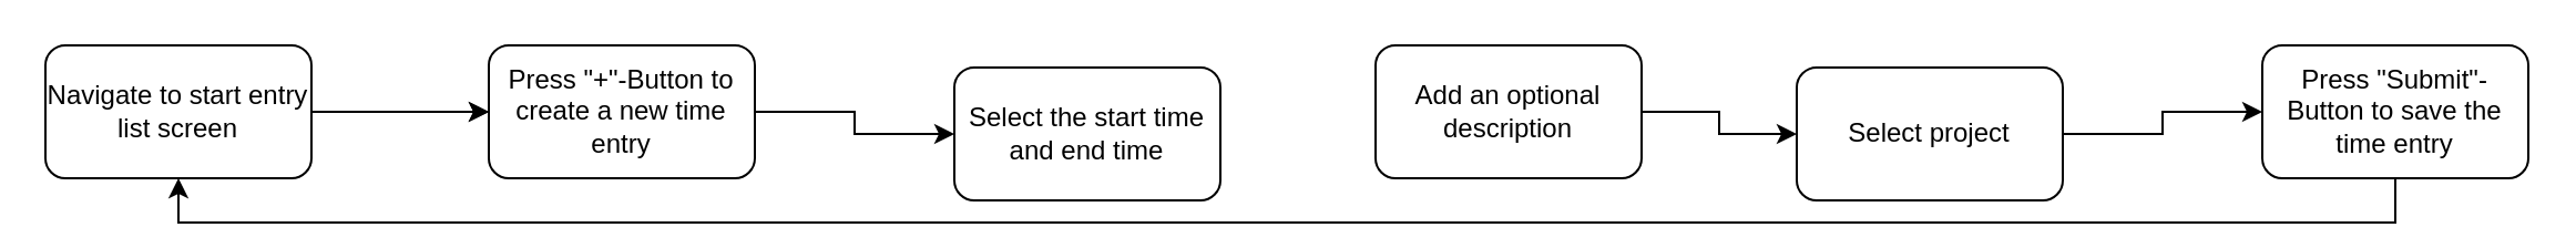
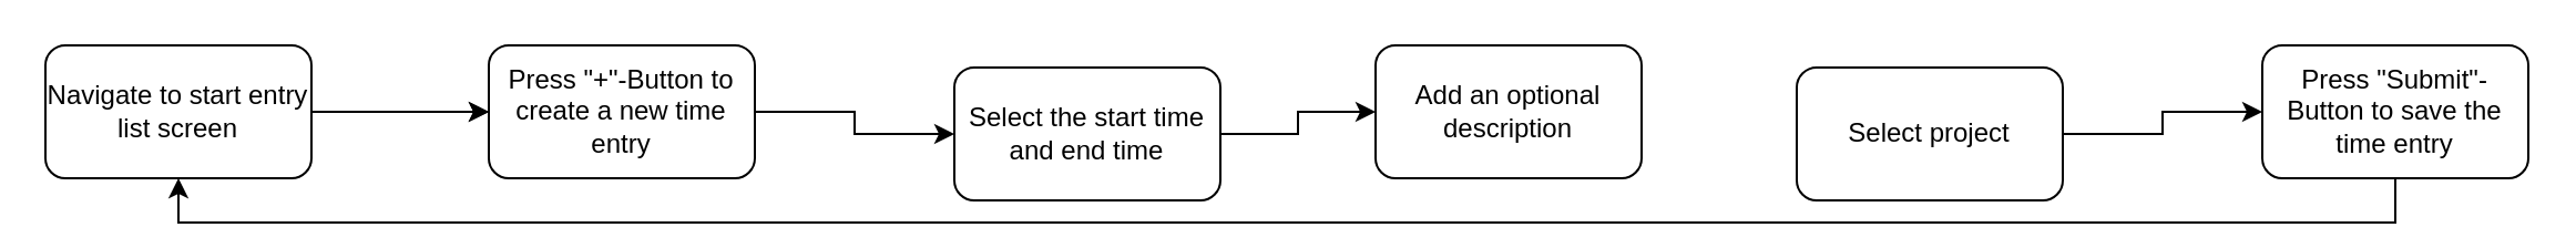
  <mxCell id="0" />
  <mxCell id="1" parent="0" />
  <mxCell id="2" value="" style="edgeStyle=orthogonalEdgeStyle;rounded=0;orthogonalLoop=1;jettySize=auto;html=1;" parent="1" source="4" target="6" edge="1"><mxGeometry relative="1" as="geometry" /></mxCell>
  <mxCell id="3" value="" style="edgeStyle=orthogonalEdgeStyle;rounded=0;orthogonalLoop=1;jettySize=auto;html=1;" parent="1" source="4" target="6" edge="1"><mxGeometry relative="1" as="geometry" /></mxCell>
  <mxCell id="4" value="Navigate to start entry list screen" style="rounded=1;whiteSpace=wrap;html=1;" parent="1" vertex="1"><mxGeometry x="20" y="20" width="120" height="60" as="geometry" /></mxCell>
  <mxCell id="5" value="" style="edgeStyle=orthogonalEdgeStyle;rounded=0;orthogonalLoop=1;jettySize=auto;html=1;" parent="1" source="6" target="8" edge="1"><mxGeometry relative="1" as="geometry" /></mxCell>
  <mxCell id="6" value="Press &quot;+&quot;-Button to create a new time entry" style="rounded=1;whiteSpace=wrap;html=1;" parent="1" vertex="1"><mxGeometry x="220" y="20" width="120" height="60" as="geometry" /></mxCell>
+ <mxCell id="7" value="" style="edgeStyle=orthogonalEdgeStyle;rounded=0;orthogonalLoop=1;jettySize=auto;html=1;" parent="1" source="8" target="10" edge="1"><mxGeometry relative="1" as="geometry" /></mxCell>
  <mxCell id="8" value="Select the start time and end time" style="whiteSpace=wrap;html=1;rounded=1;" parent="1" vertex="1"><mxGeometry x="430" y="30" width="120" height="60" as="geometry" /></mxCell>
- <mxCell id="9" value="" style="edgeStyle=orthogonalEdgeStyle;rounded=0;orthogonalLoop=1;jettySize=auto;html=1;" parent="1" source="10" target="12" edge="1"><mxGeometry relative="1" as="geometry" /></mxCell>
  <mxCell id="10" value="Add an optional description" style="whiteSpace=wrap;html=1;rounded=1;" parent="1" vertex="1"><mxGeometry x="620" y="20" width="120" height="60" as="geometry" /></mxCell>
  <mxCell id="11" value="" style="edgeStyle=orthogonalEdgeStyle;rounded=0;orthogonalLoop=1;jettySize=auto;html=1;" parent="1" source="12" target="14" edge="1"><mxGeometry relative="1" as="geometry" /></mxCell>
  <mxCell id="12" value="Select project" style="whiteSpace=wrap;html=1;rounded=1;" parent="1" vertex="1"><mxGeometry x="810" y="30" width="120" height="60" as="geometry" /></mxCell>
  <mxCell id="13" style="edgeStyle=orthogonalEdgeStyle;rounded=0;orthogonalLoop=1;jettySize=auto;html=1;exitX=0.5;exitY=1;exitDx=0;exitDy=0;entryX=0.5;entryY=1;entryDx=0;entryDy=0;" parent="1" source="14" target="4" edge="1"><mxGeometry relative="1" as="geometry" /></mxCell>
  <mxCell id="14" value="Press &quot;Submit&quot;-Button to save the time entry" style="whiteSpace=wrap;html=1;rounded=1;" parent="1" vertex="1"><mxGeometry x="1020" y="20" width="120" height="60" as="geometry" /></mxCell>
